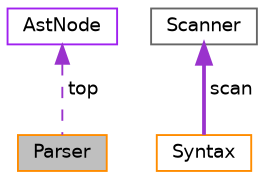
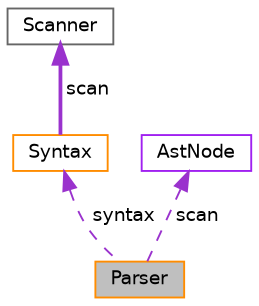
  digraph {
    node [color=darkorange fillcolor=white fontname=Helvetica fontsize=10 shape=record style=filled]
    edge [color=darkorchid3 dir=back fontname=Helvetica fontsize=10 labelfontname=Helvetica labelfontsize=10 style=dashed]
    n1 [fillcolor=grey75 fontcolor=black height=0.2 label=Parser width=0.4]
    n2 [color=gray40 height=0.2 label=Scanner width=0.4]
    n3 [height=0.2 label=Syntax width=0.4]
    n4 [color=purple height=0.2 label=AstNode width=0.4]
    n2 -> n3 [label=" scan" style=bold]
-   n4 -> n1 [label=" top"]
+   n3 -> n1 [label=" syntax"]
+   n4 -> n1 [label=" scan"]
  }
